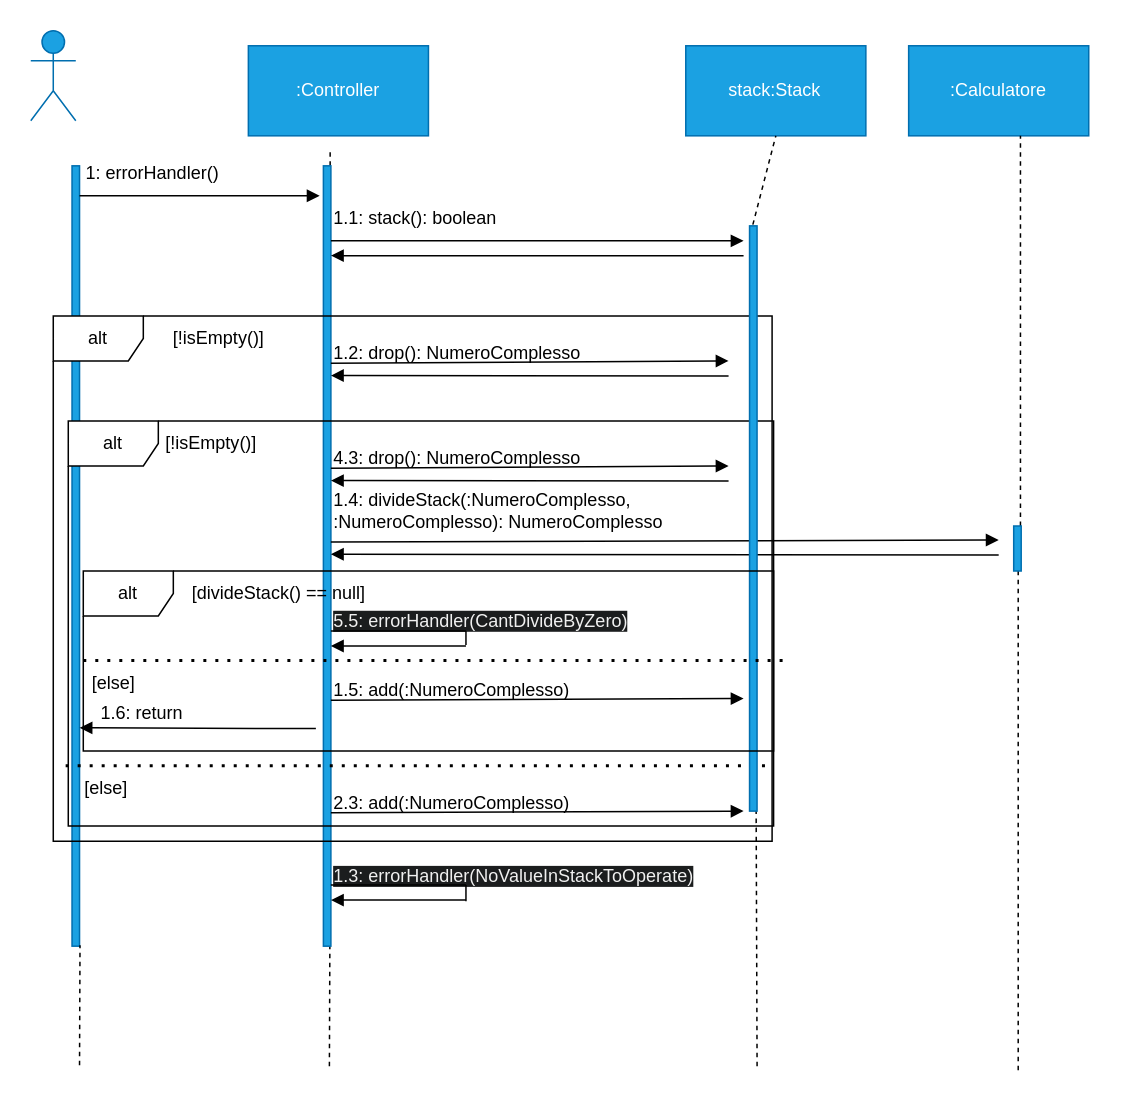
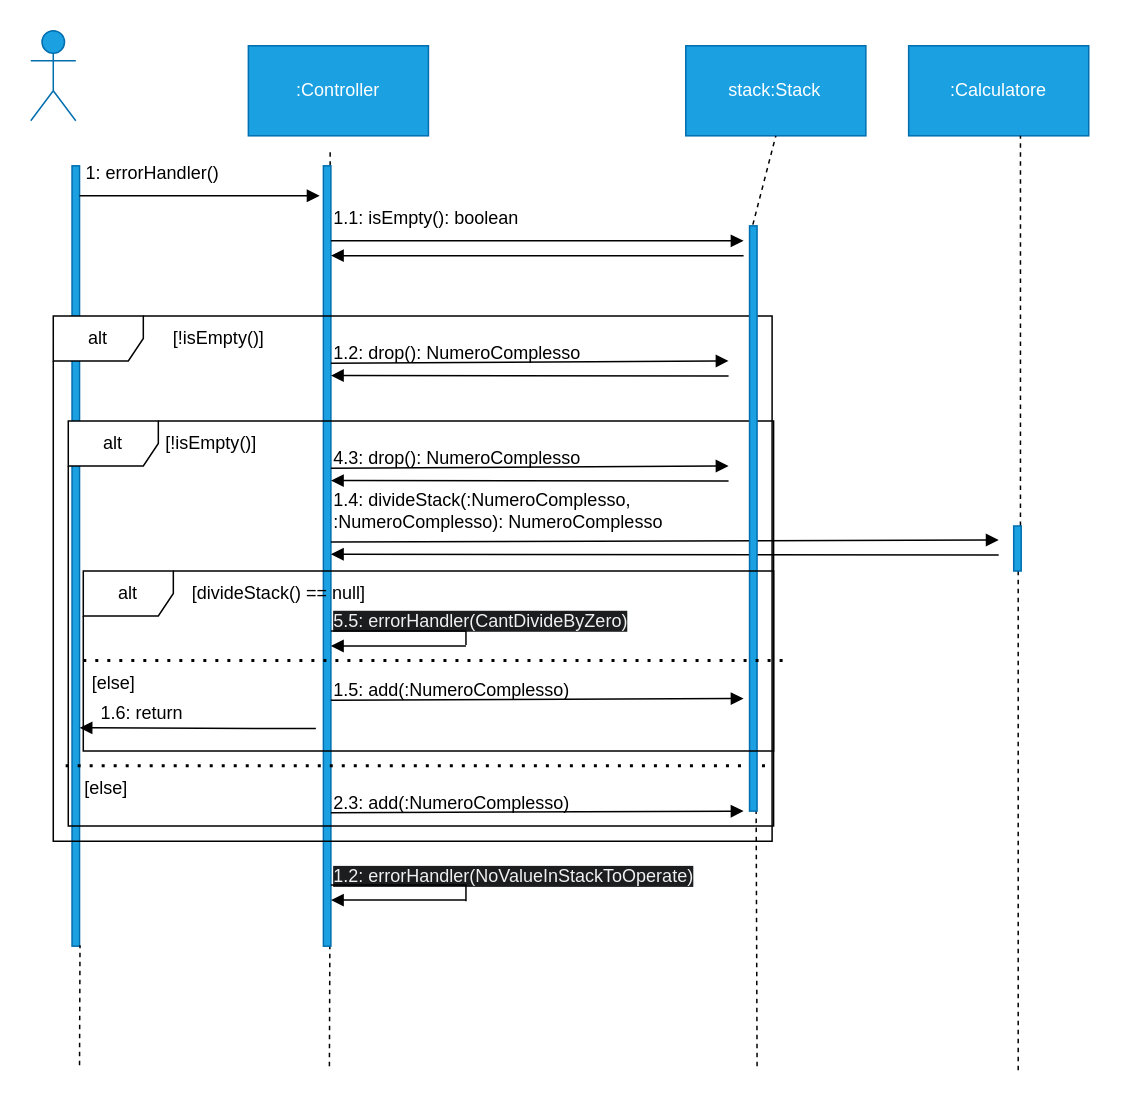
  <mxCell id="0" />
  <mxCell id="1" parent="0" />
  <mxCell id="2" value="Actor" style="shape=umlActor;verticalLabelPosition=bottom;verticalAlign=top;html=1;fillColor=#1ba1e2;fontColor=#ffffff;strokeColor=#006EAF;" parent="1" vertex="1"><mxGeometry x="20" y="20" width="30" height="60" as="geometry" /></mxCell>
  <mxCell id="3" value="" style="html=1;points=[];perimeter=orthogonalPerimeter;fillColor=#1ba1e2;fontColor=#ffffff;strokeColor=#006EAF;" parent="1" vertex="1"><mxGeometry x="47.5" y="110" width="5" height="520" as="geometry" /></mxCell>
  <mxCell id="4" value="" style="html=1;verticalAlign=bottom;labelBackgroundColor=none;endArrow=block;endFill=1;" parent="1" edge="1"><mxGeometry width="160" relative="1" as="geometry"><mxPoint x="52.5" y="130" as="sourcePoint" /><mxPoint x="212.5" y="130" as="targetPoint" /></mxGeometry></mxCell>
  <mxCell id="5" value="1: errorHandler()&amp;nbsp;" style="text;html=1;strokeColor=none;fillColor=none;align=left;verticalAlign=middle;whiteSpace=wrap;rounded=0;" parent="1" vertex="1"><mxGeometry x="55" y="100" width="160" height="30" as="geometry" /></mxCell>
  <mxCell id="6" value=":Controller" style="rounded=0;whiteSpace=wrap;html=1;fillColor=#1ba1e2;fontColor=#ffffff;strokeColor=#006EAF;" parent="1" vertex="1"><mxGeometry x="165" y="30" width="120" height="60" as="geometry" /></mxCell>
  <mxCell id="7" value="" style="endArrow=none;dashed=1;html=1;startArrow=none;" parent="1" source="9" edge="1"><mxGeometry width="50" height="50" relative="1" as="geometry"><mxPoint x="219.5" y="640" as="sourcePoint" /><mxPoint x="219.5" y="100" as="targetPoint" /></mxGeometry></mxCell>
  <mxCell id="8" value="" style="endArrow=none;dashed=1;html=1;" parent="1" edge="1"><mxGeometry width="50" height="50" relative="1" as="geometry"><mxPoint x="219" y="710" as="sourcePoint" /><mxPoint x="219.31" y="630" as="targetPoint" /></mxGeometry></mxCell>
  <mxCell id="9" value="" style="html=1;points=[];perimeter=orthogonalPerimeter;fillColor=#1ba1e2;fontColor=#ffffff;strokeColor=#006EAF;" parent="1" vertex="1"><mxGeometry x="215" y="110" width="5" height="520" as="geometry" /></mxCell>
  <mxCell id="10" value="" style="html=1;verticalAlign=bottom;labelBackgroundColor=none;endArrow=block;endFill=1;exitX=0.669;exitY=0.19;exitDx=0;exitDy=0;exitPerimeter=0;" parent="1" edge="1"><mxGeometry width="160" relative="1" as="geometry"><mxPoint x="220.005" y="241.6" as="sourcePoint" /><mxPoint x="485" y="240" as="targetPoint" /></mxGeometry></mxCell>
  <mxCell id="11" value="1.2: drop(): NumeroComplesso" style="text;html=1;strokeColor=none;fillColor=none;align=left;verticalAlign=middle;whiteSpace=wrap;rounded=0;" parent="1" vertex="1"><mxGeometry x="220" y="220" width="195" height="30" as="geometry" /></mxCell>
  <mxCell id="12" value="" style="html=1;verticalAlign=bottom;labelBackgroundColor=none;endArrow=block;endFill=1;" parent="1" edge="1"><mxGeometry width="160" relative="1" as="geometry"><mxPoint x="220" y="160" as="sourcePoint" /><mxPoint x="495" y="160" as="targetPoint" /></mxGeometry></mxCell>
- <mxCell id="13" value="1.1: stack(): boolean" style="text;html=1;strokeColor=none;fillColor=none;align=left;verticalAlign=middle;whiteSpace=wrap;rounded=0;" parent="1" vertex="1"><mxGeometry x="220" y="130" width="200" height="30" as="geometry" /></mxCell>
+ <mxCell id="13" value="1.1: isEmpty(): boolean" style="text;html=1;strokeColor=none;fillColor=none;align=left;verticalAlign=middle;whiteSpace=wrap;rounded=0;" parent="1" vertex="1"><mxGeometry x="220" y="130" width="200" height="30" as="geometry" /></mxCell>
  <mxCell id="14" value="stack:Stack" style="rounded=0;whiteSpace=wrap;html=1;fillColor=#1ba1e2;fontColor=#ffffff;strokeColor=#006EAF;" parent="1" vertex="1"><mxGeometry x="456.48" y="30" width="120" height="60" as="geometry" /></mxCell>
  <mxCell id="15" value="" style="endArrow=none;dashed=1;html=1;exitX=0.438;exitY=-0.002;exitDx=0;exitDy=0;exitPerimeter=0;entryX=0.5;entryY=1;entryDx=0;entryDy=0;" parent="1" source="40" target="14" edge="1"><mxGeometry width="50" height="50" relative="1" as="geometry"><mxPoint x="504.36" y="146.14" as="sourcePoint" /><mxPoint x="503.98" y="116.1" as="targetPoint" /></mxGeometry></mxCell>
  <mxCell id="16" value="" style="html=1;verticalAlign=bottom;labelBackgroundColor=none;endArrow=block;endFill=1;" parent="1" edge="1"><mxGeometry width="160" relative="1" as="geometry"><mxPoint x="485" y="250" as="sourcePoint" /><mxPoint x="220" y="249.76" as="targetPoint" /></mxGeometry></mxCell>
  <mxCell id="17" value="1.5: add(:NumeroComplesso)" style="text;html=1;strokeColor=none;fillColor=none;align=left;verticalAlign=middle;whiteSpace=wrap;rounded=0;" parent="1" vertex="1"><mxGeometry x="220" y="445" width="205" height="30" as="geometry" /></mxCell>
  <mxCell id="18" value="alt" style="shape=umlFrame;whiteSpace=wrap;html=1;pointerEvents=0;" parent="1" vertex="1"><mxGeometry x="35" y="210" width="479" height="350" as="geometry" /></mxCell>
  <mxCell id="19" value="" style="html=1;verticalAlign=bottom;labelBackgroundColor=none;endArrow=block;endFill=1;" parent="1" edge="1"><mxGeometry width="160" relative="1" as="geometry"><mxPoint x="210" y="485" as="sourcePoint" /><mxPoint x="52.5" y="484.5" as="targetPoint" /></mxGeometry></mxCell>
  <mxCell id="20" value="1.6: return" style="text;html=1;strokeColor=none;fillColor=none;align=left;verticalAlign=middle;whiteSpace=wrap;rounded=0;" parent="1" vertex="1"><mxGeometry x="65" y="460" width="130" height="30" as="geometry" /></mxCell>
  <mxCell id="21" value="[!isEmpty()]" style="text;html=1;align=center;verticalAlign=middle;resizable=0;points=[];autosize=1;strokeColor=none;fillColor=none;" parent="1" vertex="1"><mxGeometry x="105" y="210" width="80" height="30" as="geometry" /></mxCell>
  <mxCell id="22" value=":Calculatore" style="rounded=0;whiteSpace=wrap;html=1;fillColor=#1ba1e2;fontColor=#ffffff;strokeColor=#006EAF;" parent="1" vertex="1"><mxGeometry x="605" y="30" width="120" height="60" as="geometry" /></mxCell>
  <mxCell id="23" value="" style="endArrow=none;dashed=1;html=1;startArrow=none;rounded=0;" parent="1" source="25" edge="1"><mxGeometry width="50" height="50" relative="1" as="geometry"><mxPoint x="679.5" y="630" as="sourcePoint" /><mxPoint x="679.5" y="90" as="targetPoint" /></mxGeometry></mxCell>
  <mxCell id="24" value="" style="endArrow=none;dashed=1;html=1;rounded=0;" parent="1" target="25" edge="1"><mxGeometry width="50" height="50" relative="1" as="geometry"><mxPoint x="678" y="712.759" as="sourcePoint" /><mxPoint x="679.5" y="90" as="targetPoint" /></mxGeometry></mxCell>
  <mxCell id="25" value="" style="html=1;points=[];perimeter=orthogonalPerimeter;fillColor=#1ba1e2;fontColor=#ffffff;strokeColor=#006EAF;" parent="1" vertex="1"><mxGeometry x="675" y="350" width="5" height="30" as="geometry" /></mxCell>
  <mxCell id="26" value="1.4: divideStack(:NumeroComplesso, :NumeroComplesso): NumeroComplesso" style="text;html=1;strokeColor=none;fillColor=none;align=left;verticalAlign=middle;whiteSpace=wrap;rounded=0;" parent="1" vertex="1"><mxGeometry x="220" y="325" width="285" height="30" as="geometry" /></mxCell>
  <mxCell id="27" value="" style="html=1;verticalAlign=bottom;labelBackgroundColor=none;endArrow=block;endFill=1;exitX=0.669;exitY=0.19;exitDx=0;exitDy=0;exitPerimeter=0;" parent="1" edge="1"><mxGeometry width="160" relative="1" as="geometry"><mxPoint x="220.005" y="360.7" as="sourcePoint" /><mxPoint x="665" y="359.34" as="targetPoint" /></mxGeometry></mxCell>
  <mxCell id="28" value="" style="html=1;verticalAlign=bottom;labelBackgroundColor=none;endArrow=block;endFill=1;" parent="1" edge="1"><mxGeometry width="160" relative="1" as="geometry"><mxPoint x="665" y="369.34" as="sourcePoint" /><mxPoint x="220" y="368.86" as="targetPoint" /></mxGeometry></mxCell>
  <mxCell id="29" value="" style="html=1;verticalAlign=bottom;labelBackgroundColor=none;endArrow=block;endFill=1;" parent="1" edge="1"><mxGeometry width="160" relative="1" as="geometry"><mxPoint x="495" y="170" as="sourcePoint" /><mxPoint x="220" y="169.83" as="targetPoint" /></mxGeometry></mxCell>
  <mxCell id="30" value="" style="endArrow=none;dashed=1;html=1;entryX=0.852;entryY=0.909;entryDx=0;entryDy=0;entryPerimeter=0;" parent="1" target="40" edge="1"><mxGeometry width="50" height="50" relative="1" as="geometry"><mxPoint x="504" y="710" as="sourcePoint" /><mxPoint x="503.98" y="296.1" as="targetPoint" /></mxGeometry></mxCell>
  <mxCell id="31" value="alt" style="shape=umlFrame;whiteSpace=wrap;html=1;pointerEvents=0;" parent="1" vertex="1"><mxGeometry x="45" y="280" width="470" height="270" as="geometry" /></mxCell>
  <mxCell id="32" value="" style="endArrow=none;dashed=1;html=1;dashPattern=1 3;strokeWidth=2;rounded=0;exitX=-0.035;exitY=-0.007;exitDx=0;exitDy=0;exitPerimeter=0;entryX=0.998;entryY=0.851;entryDx=0;entryDy=0;entryPerimeter=0;" parent="1" source="33" target="31" edge="1"><mxGeometry width="50" height="50" relative="1" as="geometry"><mxPoint x="40" y="430" as="sourcePoint" /><mxPoint x="510" y="430" as="targetPoint" /></mxGeometry></mxCell>
  <mxCell id="33" value="[else]" style="text;html=1;align=center;verticalAlign=middle;resizable=0;points=[];autosize=1;strokeColor=none;fillColor=none;" parent="1" vertex="1"><mxGeometry x="45" y="510" width="50" height="30" as="geometry" /></mxCell>
  <mxCell id="34" value="" style="html=1;verticalAlign=bottom;labelBackgroundColor=none;endArrow=block;endFill=1;exitX=0.669;exitY=0.19;exitDx=0;exitDy=0;exitPerimeter=0;" parent="1" edge="1"><mxGeometry width="160" relative="1" as="geometry"><mxPoint x="220.005" y="311.6" as="sourcePoint" /><mxPoint x="485" y="310" as="targetPoint" /></mxGeometry></mxCell>
  <mxCell id="35" value="4.3: drop(): NumeroComplesso" style="text;html=1;strokeColor=none;fillColor=none;align=left;verticalAlign=middle;whiteSpace=wrap;rounded=0;" parent="1" vertex="1"><mxGeometry x="220" y="290" width="195" height="30" as="geometry" /></mxCell>
  <mxCell id="36" value="" style="html=1;verticalAlign=bottom;labelBackgroundColor=none;endArrow=block;endFill=1;" parent="1" edge="1"><mxGeometry width="160" relative="1" as="geometry"><mxPoint x="485" y="320" as="sourcePoint" /><mxPoint x="220" y="319.76" as="targetPoint" /></mxGeometry></mxCell>
  <mxCell id="37" value="" style="html=1;verticalAlign=bottom;labelBackgroundColor=none;endArrow=block;endFill=1;exitX=0.669;exitY=0.19;exitDx=0;exitDy=0;exitPerimeter=0;" parent="1" edge="1"><mxGeometry width="160" relative="1" as="geometry"><mxPoint x="219.995" y="466.15" as="sourcePoint" /><mxPoint x="495" y="465" as="targetPoint" /></mxGeometry></mxCell>
  <mxCell id="38" value="2.3: add(:NumeroComplesso)" style="text;html=1;strokeColor=none;fillColor=none;align=left;verticalAlign=middle;whiteSpace=wrap;rounded=0;" parent="1" vertex="1"><mxGeometry x="220" y="520" width="205" height="30" as="geometry" /></mxCell>
  <mxCell id="39" value="" style="html=1;verticalAlign=bottom;labelBackgroundColor=none;endArrow=block;endFill=1;exitX=0.669;exitY=0.19;exitDx=0;exitDy=0;exitPerimeter=0;" parent="1" edge="1"><mxGeometry width="160" relative="1" as="geometry"><mxPoint x="219.995" y="541.15" as="sourcePoint" /><mxPoint x="495" y="540" as="targetPoint" /></mxGeometry></mxCell>
  <mxCell id="40" value="" style="html=1;points=[];perimeter=orthogonalPerimeter;fillColor=#1ba1e2;fontColor=#ffffff;strokeColor=#006EAF;" parent="1" vertex="1"><mxGeometry x="498.98" y="150" width="5" height="390" as="geometry" /></mxCell>
  <mxCell id="41" value="[!isEmpty()]" style="text;html=1;align=center;verticalAlign=middle;resizable=0;points=[];autosize=1;strokeColor=none;fillColor=none;" parent="1" vertex="1"><mxGeometry x="100" y="280" width="80" height="30" as="geometry" /></mxCell>
- <mxCell id="42" value="&lt;span style=&quot;color: rgb(240, 240, 240); font-family: Helvetica; font-size: 12px; font-style: normal; font-variant-ligatures: normal; font-variant-caps: normal; font-weight: 400; letter-spacing: normal; orphans: 2; text-align: left; text-indent: 0px; text-transform: none; widows: 2; word-spacing: 0px; -webkit-text-stroke-width: 0px; background-color: rgb(27, 29, 30); text-decoration-thickness: initial; text-decoration-style: initial; text-decoration-color: initial; float: none; display: inline !important;&quot;&gt;1.3: errorHandler(NoValueInStackToOperate)&lt;/span&gt;" style="text;whiteSpace=wrap;html=1;" parent="1" vertex="1"><mxGeometry x="220" y="570" width="245" height="20" as="geometry" /></mxCell>
+ <mxCell id="42" value="&lt;span style=&quot;color: rgb(240, 240, 240); font-family: Helvetica; font-size: 12px; font-style: normal; font-variant-ligatures: normal; font-variant-caps: normal; font-weight: 400; letter-spacing: normal; orphans: 2; text-align: left; text-indent: 0px; text-transform: none; widows: 2; word-spacing: 0px; -webkit-text-stroke-width: 0px; background-color: rgb(27, 29, 30); text-decoration-thickness: initial; text-decoration-style: initial; text-decoration-color: initial; float: none; display: inline !important;&quot;&gt;1.2: errorHandler(NoValueInStackToOperate)&lt;/span&gt;" style="text;whiteSpace=wrap;html=1;" parent="1" vertex="1"><mxGeometry x="220" y="570" width="245" height="20" as="geometry" /></mxCell>
  <mxCell id="43" value="" style="html=1;verticalAlign=bottom;labelBackgroundColor=none;endArrow=block;endFill=1;rounded=0;" parent="1" edge="1"><mxGeometry width="160" relative="1" as="geometry"><mxPoint x="310" y="599.31" as="sourcePoint" /><mxPoint x="220" y="599.31" as="targetPoint" /></mxGeometry></mxCell>
  <mxCell id="44" value="" style="endArrow=none;html=1;rounded=0;" parent="1" edge="1"><mxGeometry width="50" height="50" relative="1" as="geometry"><mxPoint x="220" y="589.31" as="sourcePoint" /><mxPoint x="310" y="589.31" as="targetPoint" /></mxGeometry></mxCell>
  <mxCell id="45" value="" style="endArrow=none;html=1;rounded=0;" parent="1" edge="1"><mxGeometry width="50" height="50" relative="1" as="geometry"><mxPoint x="310" y="600" as="sourcePoint" /><mxPoint x="310" y="589.31" as="targetPoint" /><Array as="points" /></mxGeometry></mxCell>
  <mxCell id="46" value="alt" style="shape=umlFrame;whiteSpace=wrap;html=1;pointerEvents=0;" parent="1" vertex="1"><mxGeometry x="55" y="380" width="460" height="120" as="geometry" /></mxCell>
  <mxCell id="47" value="[divideStack() == null]" style="text;html=1;align=center;verticalAlign=middle;resizable=0;points=[];autosize=1;strokeColor=none;fillColor=none;" parent="1" vertex="1"><mxGeometry x="115" y="380" width="140" height="30" as="geometry" /></mxCell>
  <mxCell id="48" value="&lt;span style=&quot;color: rgb(240, 240, 240); font-family: Helvetica; font-size: 12px; font-style: normal; font-variant-ligatures: normal; font-variant-caps: normal; font-weight: 400; letter-spacing: normal; orphans: 2; text-align: left; text-indent: 0px; text-transform: none; widows: 2; word-spacing: 0px; -webkit-text-stroke-width: 0px; background-color: rgb(27, 29, 30); text-decoration-thickness: initial; text-decoration-style: initial; text-decoration-color: initial; float: none; display: inline !important;&quot;&gt;5.5: errorHandler(CantDivideByZero)&lt;/span&gt;" style="text;whiteSpace=wrap;html=1;" parent="1" vertex="1"><mxGeometry x="220" y="400" width="245" height="20" as="geometry" /></mxCell>
  <mxCell id="49" value="" style="html=1;verticalAlign=bottom;labelBackgroundColor=none;endArrow=block;endFill=1;rounded=0;" parent="1" edge="1"><mxGeometry width="160" relative="1" as="geometry"><mxPoint x="310" y="430" as="sourcePoint" /><mxPoint x="220" y="430" as="targetPoint" /></mxGeometry></mxCell>
  <mxCell id="50" value="" style="endArrow=none;html=1;rounded=0;" parent="1" edge="1"><mxGeometry width="50" height="50" relative="1" as="geometry"><mxPoint x="220" y="420" as="sourcePoint" /><mxPoint x="310" y="420" as="targetPoint" /></mxGeometry></mxCell>
  <mxCell id="51" value="" style="endArrow=none;html=1;rounded=0;" parent="1" edge="1"><mxGeometry width="50" height="50" relative="1" as="geometry"><mxPoint x="310" y="429.31" as="sourcePoint" /><mxPoint x="310" y="420" as="targetPoint" /><Array as="points" /></mxGeometry></mxCell>
  <mxCell id="52" value="" style="endArrow=none;dashed=1;html=1;" parent="1" edge="1"><mxGeometry width="50" height="50" relative="1" as="geometry"><mxPoint x="52.5" y="709.31" as="sourcePoint" /><mxPoint x="52.81" y="629.31" as="targetPoint" /></mxGeometry></mxCell>
  <mxCell id="53" value="" style="endArrow=none;dashed=1;html=1;dashPattern=1 3;strokeWidth=2;rounded=0;exitX=-0.035;exitY=-0.007;exitDx=0;exitDy=0;exitPerimeter=0;entryX=0.998;entryY=0.851;entryDx=0;entryDy=0;entryPerimeter=0;" edge="1" parent="1"><mxGeometry width="50" height="50" relative="1" as="geometry"><mxPoint x="55" y="439.58" as="sourcePoint" /><mxPoint x="526" y="439.58" as="targetPoint" /></mxGeometry></mxCell>
  <mxCell id="54" value="[else]" style="text;html=1;align=center;verticalAlign=middle;resizable=0;points=[];autosize=1;strokeColor=none;fillColor=none;" vertex="1" parent="1"><mxGeometry x="50" y="440" width="50" height="30" as="geometry" /></mxCell>
